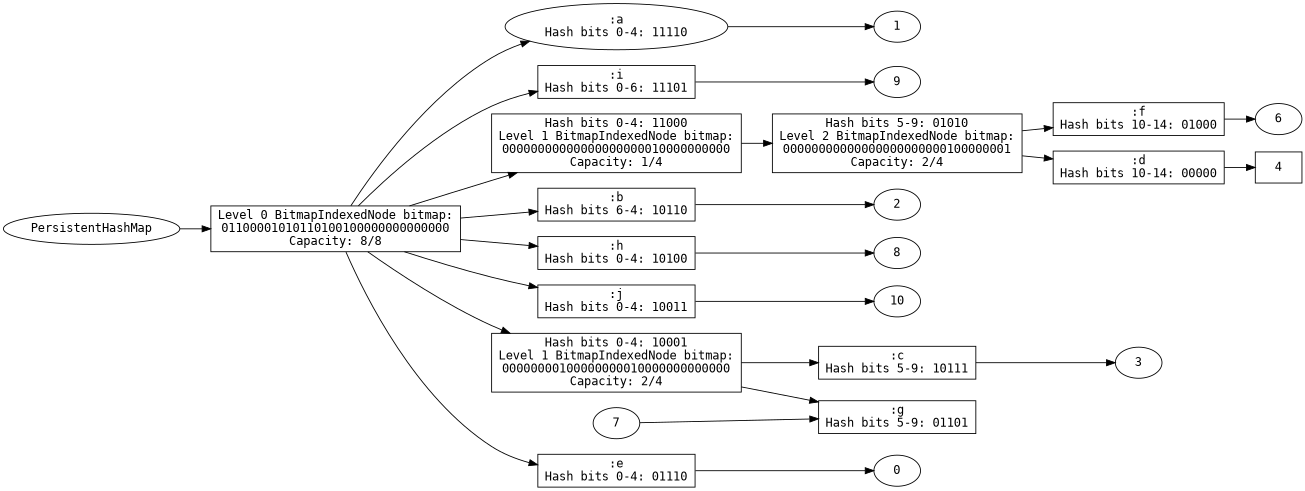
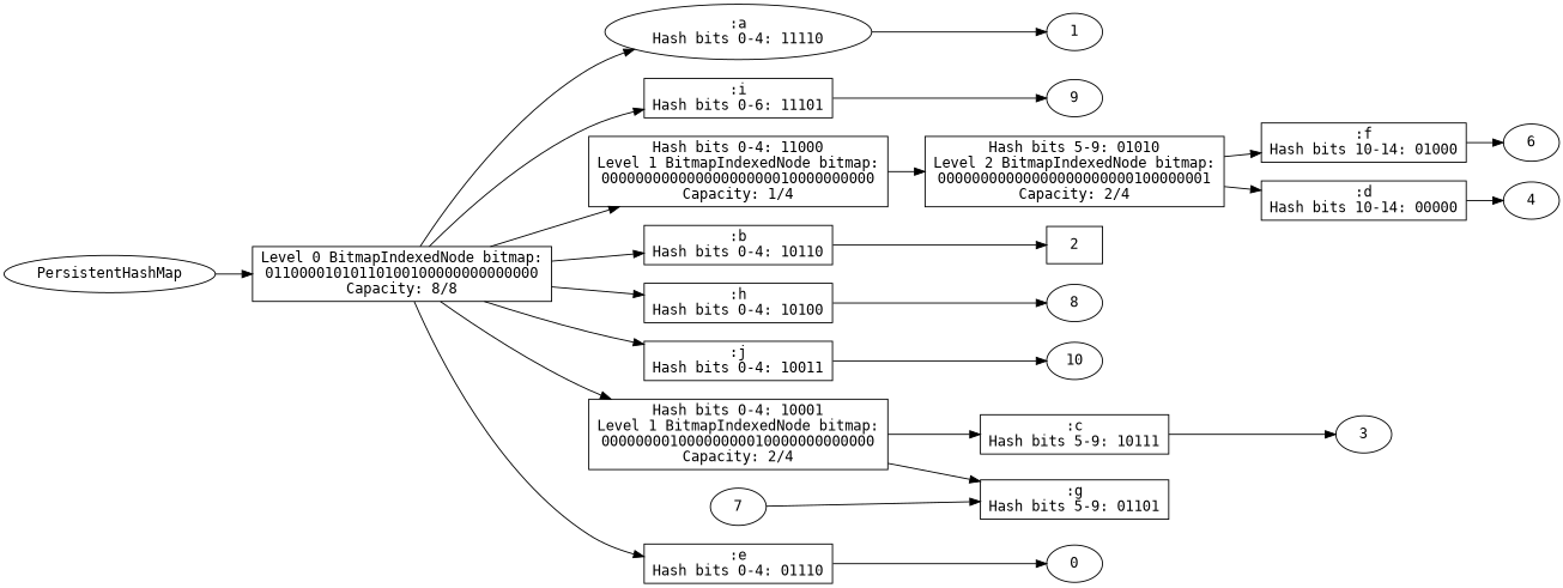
  digraph {
    rankdir=LR
    node [fontname=Monospace shape=box]
    edge [fontname=Monospace]
    n1 [label=PersistentHashMap shape=""]
    n2 [label="Level 0 BitmapIndexedNode bitmap:\n01100001010110100100000000000000\nCapacity: 8/8"]
    n3 [label=":a\nHash bits 0-4: 11110" shape=ellipse]
    n4 [label=":i\nHash bits 0-6: 11101"]
    n5 [label="Hash bits 0-4: 11000\nLevel 1 BitmapIndexedNode bitmap:\n00000000000000000000010000000000\nCapacity: 1/4"]
-   n6 [label=":b\nHash bits 6-4: 10110"]
+   n6 [label=":b\nHash bits 0-4: 10110"]
    n7 [label=":h\nHash bits 0-4: 10100"]
    n8 [label=":j\nHash bits 0-4: 10011"]
    n9 [label="Hash bits 0-4: 10001\nLevel 1 BitmapIndexedNode bitmap:\n00000000100000000010000000000000\nCapacity: 2/4"]
    n10 [label=":e\nHash bits 0-4: 01110"]
    n11 [label=1 shape=""]
    n12 [label=9 shape=""]
    n13 [label="Hash bits 5-9: 01010\nLevel 2 BitmapIndexedNode bitmap:\n00000000000000000000000100000001\nCapacity: 2/4"]
-   n14 [label=2 shape=""]
+   n14 [label=2]
    n15 [label=8 shape=""]
    n16 [label=10 shape=""]
    n17 [label=":c\nHash bits 5-9: 10111"]
    n18 [label=":g\nHash bits 5-9: 01101"]
    n19 [label=0 shape=""]
    n20 [label=":f\nHash bits 10-14: 01000"]
    n21 [label=":d\nHash bits 10-14: 00000"]
    n22 [label=6 shape=""]
-   n23 [label=4]
+   n23 [label=4 shape=""]
    n24 [label=3 shape=""]
    n25 [label=7 shape=""]
    n1 -> n2
    n2 -> n3
    n2 -> n4
    n2 -> n5
    n2 -> n6
    n2 -> n7
    n2 -> n8
    n2 -> n9
    n2 -> n10
    n3 -> n11
    n4 -> n12
    n5 -> n13
    n6 -> n14
    n7 -> n15
    n8 -> n16
    n9 -> n17
    n9 -> n18
    n10 -> n19
    n13 -> n20
    n13 -> n21
    n17 -> n24
    n20 -> n22
    n21 -> n23
    n25 -> n18
  }
